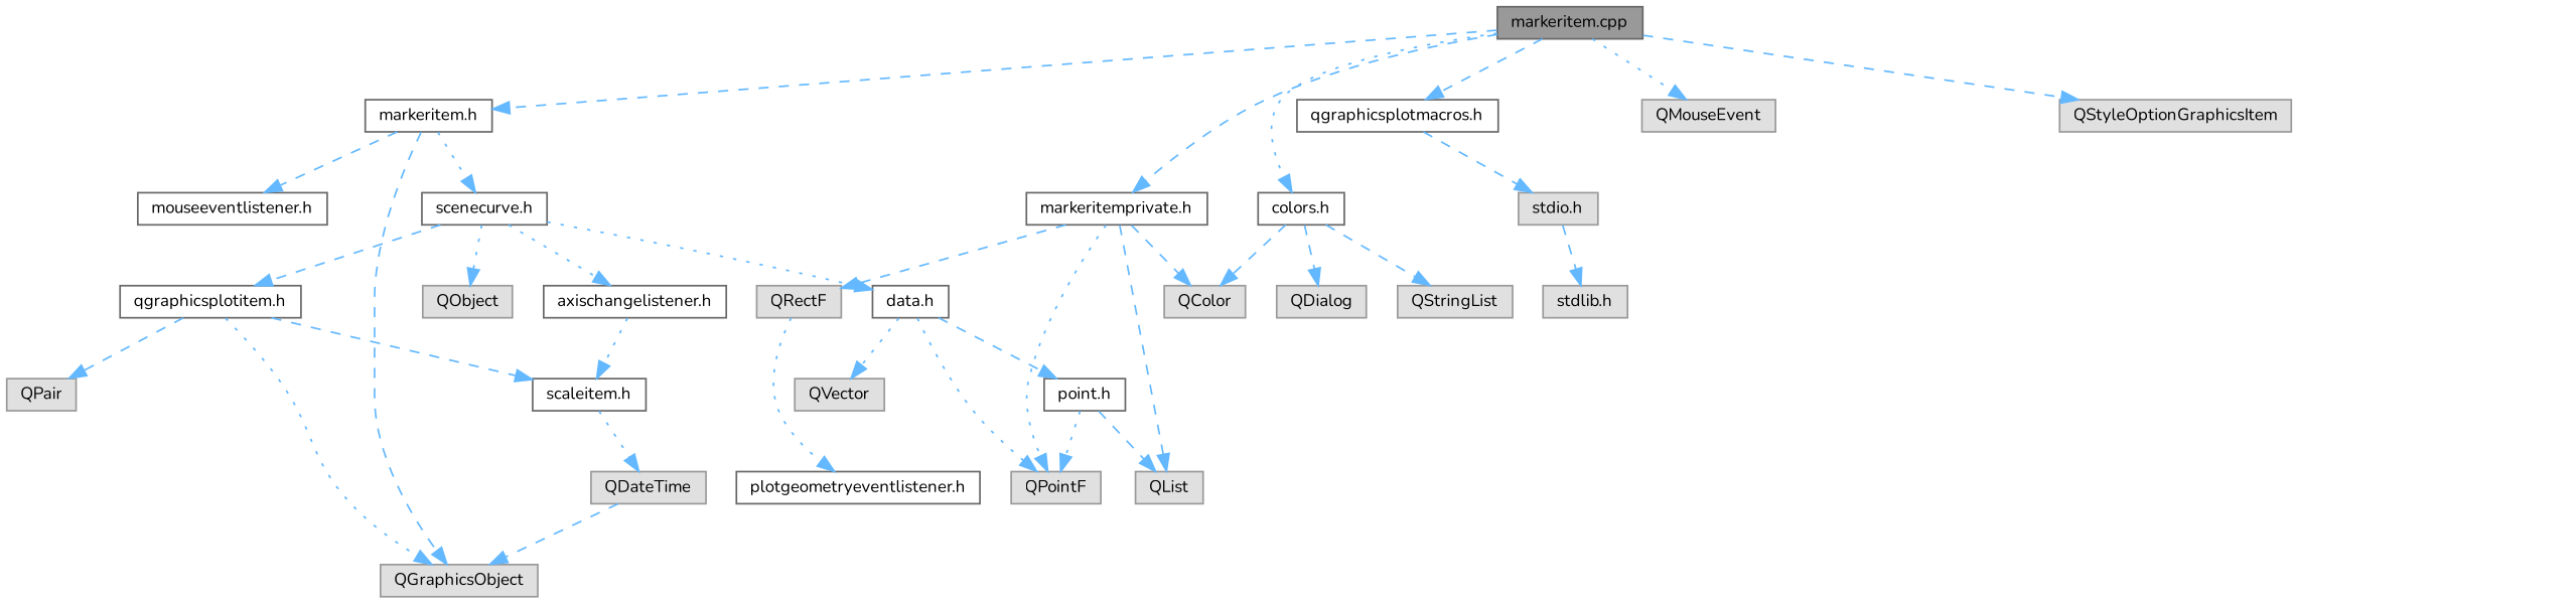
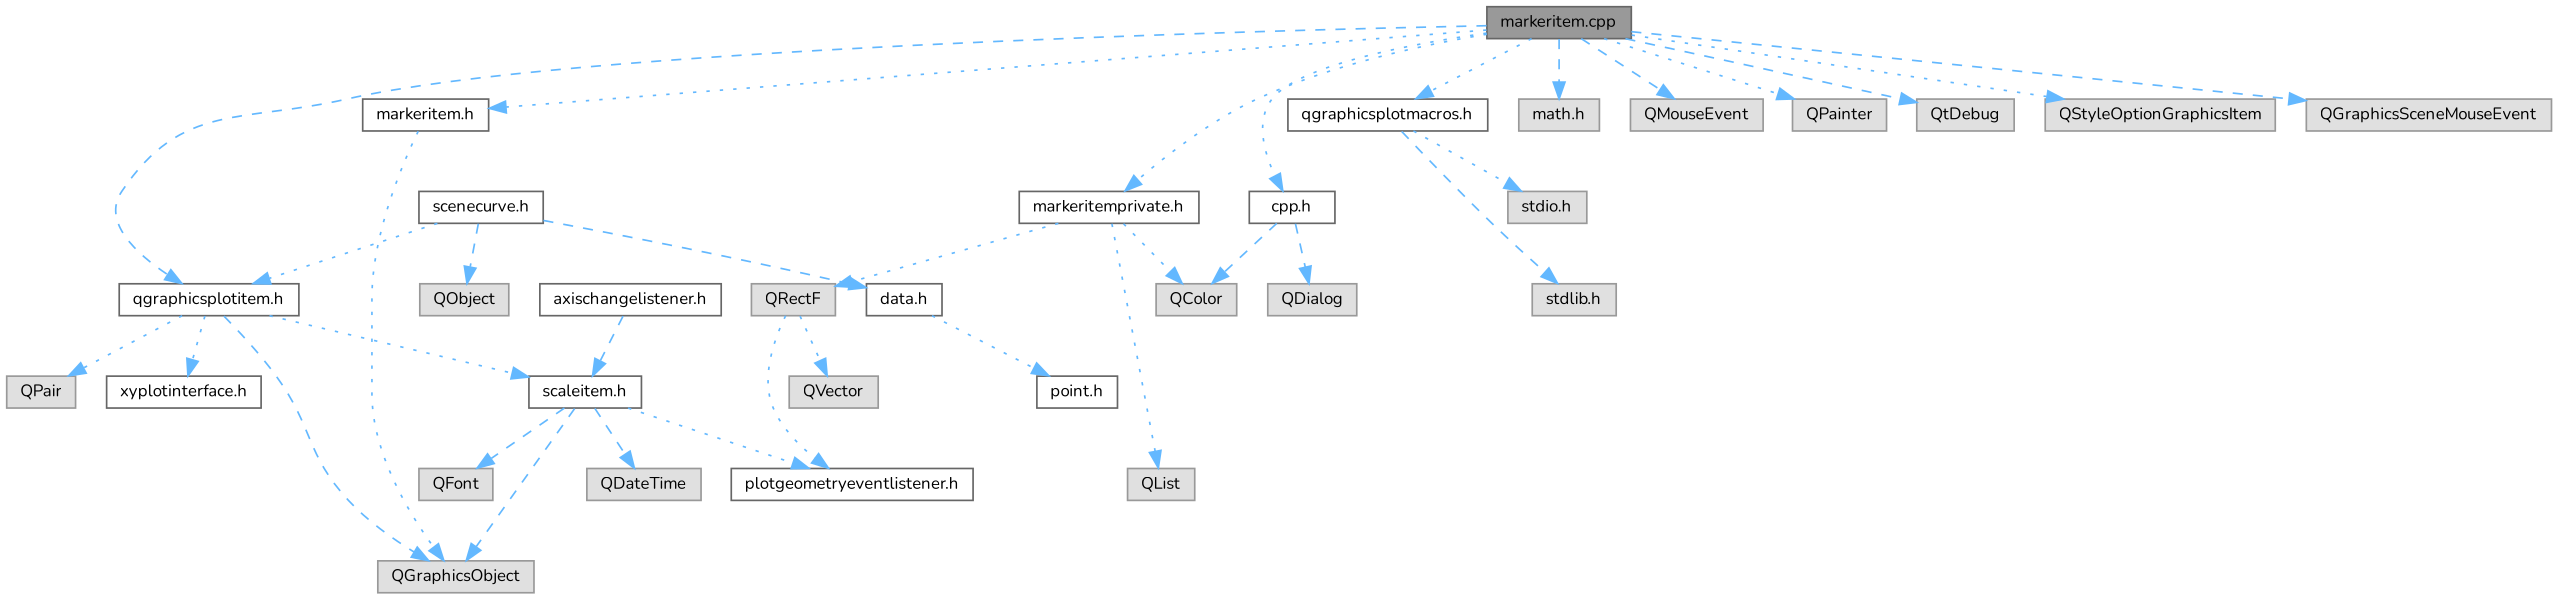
  digraph {
    fontname=Nunito
    node [color=grey60 fillcolor="#E0E0E0" fontname=Nunito fontsize=10 shape=box style=filled]
    edge [color=steelblue1 fontname=Nunito fontsize=10 labelfontname=Helvetica labelfontsize=10 style=dashed]
    n1 [color=gray40 fillcolor=grey60 fontcolor=black height=0.2 label="markeritem.cpp" width=0.4]
    n2 [color=grey40 fillcolor=white height=0.2 label="markeritem.h" width=0.4]
    n3 [color=grey40 fillcolor=white height=0.2 label="qgraphicsplotitem.h" width=0.4]
    n4 [color=grey40 fillcolor=white height=0.2 label="markeritemprivate.h" width=0.4]
    n5 [color=grey40 fillcolor=white height=0.2 label="qgraphicsplotmacros.h" width=0.4]
-   n6 [color=grey40 fillcolor=white height=0.2 label="colors.h" width=0.4]
+   n6 [color=grey40 fillcolor=white height=0.2 label="cpp.h" width=0.4]
+   n7 [height=0.2 label="math.h" width=0.4]
    n8 [height=0.2 label=QMouseEvent width=0.4]
+   n9 [height=0.2 label=QPainter width=0.4]
+   n10 [height=0.2 label=QtDebug width=0.4]
    n11 [height=0.2 label=QStyleOptionGraphicsItem width=0.4]
+   n12 [height=0.2 label=QGraphicsSceneMouseEvent width=0.4]
    n13 [height=0.2 label=QGraphicsObject width=0.4]
-   n14 [color=grey40 fillcolor=white height=0.2 label="mouseeventlistener.h" width=0.4]
    n15 [color=grey40 fillcolor=white height=0.2 label="scenecurve.h" width=0.4]
    n16 [height=0.2 label=QPair width=0.4]
    n17 [color=grey40 fillcolor=white height=0.2 label="scaleitem.h" width=0.4]
+   n18 [color=grey40 fillcolor=white height=0.2 label="xyplotinterface.h" width=0.4]
    n19 [height=0.2 label=QRectF width=0.4]
-   n20 [height=0.2 label=QPointF width=0.4]
    n21 [height=0.2 label=QList width=0.4]
    n22 [height=0.2 label=QColor width=0.4]
    n23 [height=0.2 label="stdio.h" width=0.4]
    n24 [height=0.2 label="stdlib.h" width=0.4]
    n25 [height=0.2 label=QDialog width=0.4]
-   n26 [height=0.2 label=QStringList width=0.4]
    n27 [height=0.2 label=QObject width=0.4]
    n28 [color=grey40 fillcolor=white height=0.2 label="axischangelistener.h" width=0.4]
    n29 [color=grey40 fillcolor=white height=0.2 label="data.h" width=0.4]
    n30 [height=0.2 label=QVector width=0.4]
    n31 [color=grey40 fillcolor=white height=0.2 label="point.h" width=0.4]
    n32 [color=grey40 fillcolor=white height=0.2 label="plotgeometryeventlistener.h" width=0.4]
+   n33 [height=0.2 label=QFont width=0.4]
    n34 [height=0.2 label=QDateTime width=0.4]
-   n1 -> n2
-   n1 -> n4
-   n1 -> n5
+   n1 -> n2 [style=dotted]
+   n1 -> n3
+   n1 -> n4 [style=dotted]
+   n1 -> n5 [style=dotted]
    n1 -> n6 [style=dotted]
-   n1 -> n8 [style=dotted]
-   n1 -> n11
-   n2 -> n13
-   n2 -> n14
-   n2 -> n15 [style=dotted]
-   n3 -> n13 [style=dotted]
-   n3 -> n16
-   n3 -> n17
-   n4 -> n19
-   n4 -> n20 [style=dotted]
-   n4 -> n21
-   n4 -> n22
-   n5 -> n23
-   n23 -> n24
+   n1 -> n7
+   n1 -> n8
+   n1 -> n9 [style=dotted]
+   n1 -> n10
+   n1 -> n11 [style=dotted]
+   n1 -> n12
+   n2 -> n13 [style=dotted]
+   n3 -> n13
+   n3 -> n16 [style=dotted]
+   n3 -> n17 [style=dotted]
+   n3 -> n18 [style=dotted]
+   n4 -> n19 [style=dotted]
+   n4 -> n21 [style=dotted]
+   n4 -> n22 [style=dotted]
+   n5 -> n23 [style=dotted]
+   n5 -> n24
    n6 -> n22
    n6 -> n25
-   n6 -> n26
-   n15 -> n3
-   n15 -> n27 [style=dotted]
-   n15 -> n28 [style=dotted]
-   n15 -> n29 [style=dotted]
-   n34 -> n13
-   n17 -> n34 [style=dotted]
+   n15 -> n3 [style=dotted]
+   n15 -> n27
+   n15 -> n29
+   n17 -> n13
+   n17 -> n32 [style=dotted]
+   n17 -> n33
+   n17 -> n34
    n19 -> n32 [style=dotted]
-   n28 -> n17 [style=dotted]
-   n29 -> n20 [style=dotted]
-   n29 -> n30 [style=dotted]
-   n29 -> n31
-   n31 -> n20 [style=dotted]
-   n31 -> n21
+   n28 -> n17
+   n19 -> n30 [style=dotted]
+   n29 -> n31 [style=dotted]
  }
